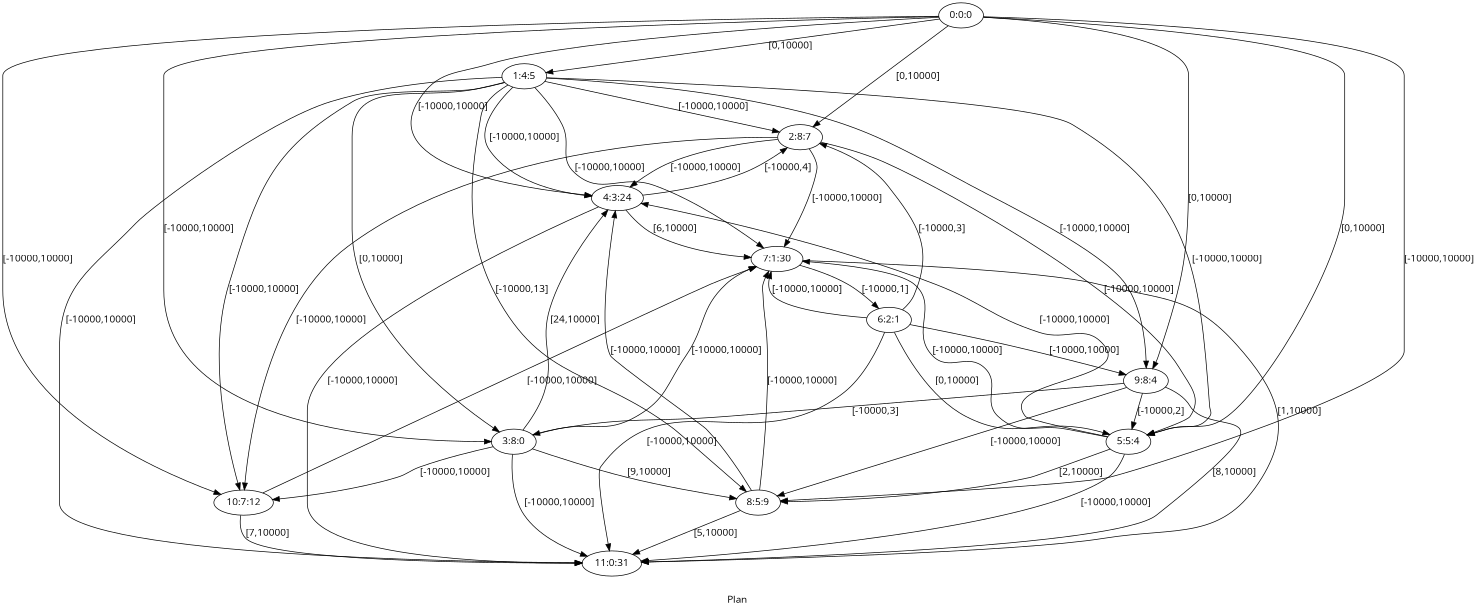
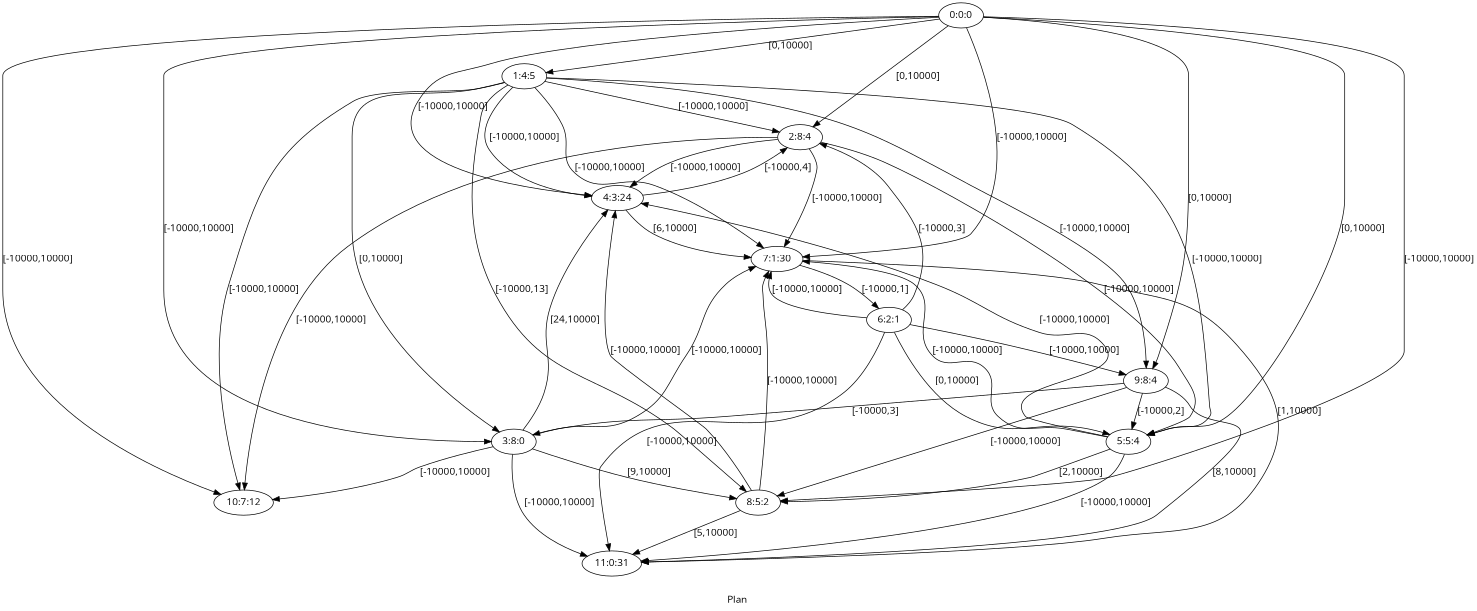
  digraph {
    fldt=0.691401
    fontname="Open Sans"
    label="Plan "
    nodesep=.45
    rankdir=TB
    node [fontname="Open Sans"]
    edge [fontname="Open Sans"]
    n1 [label="1:4:5"]
    "0:0:0"
-   "2:8:4" [label="2:8:7"]
+   "2:8:4"
    "3:8:0"
    "4:3:24"
    "5:5:4"
    "7:1:30"
-   "8:5:9"
+   "8:5:9" [label="8:5:2"]
    "9:8:4"
    "10:7:12"
    "11:0:31"
    "6:2:1"
    n1 -> "2:8:4" [label="[-10000,10000]"]
    n1 -> "3:8:0" [label="[0,10000]"]
    n1 -> "4:3:24" [label="[-10000,10000]"]
    n1 -> "5:5:4" [label="[-10000,10000]"]
    n1 -> "7:1:30" [label="[-10000,10000]"]
    n1 -> "8:5:9" [label="[-10000,13]"]
    n1 -> "9:8:4" [label="[-10000,10000]"]
    n1 -> "10:7:12" [label="[-10000,10000]"]
-   n1 -> "11:0:31" [label="[-10000,10000]"]
    "0:0:0" -> n1 [label="[0,10000]"]
    "0:0:0" -> "2:8:4" [label="[0,10000]"]
    "0:0:0" -> "3:8:0" [label="[-10000,10000]"]
    "0:0:0" -> "4:3:24" [label="[-10000,10000]"]
    "0:0:0" -> "5:5:4" [label="[0,10000]"]
-   "10:7:12" -> "7:1:30" [label="[-10000,10000]"]
+   "0:0:0" -> "7:1:30" [label="[-10000,10000]"]
    "0:0:0" -> "8:5:9" [label="[-10000,10000]"]
    "0:0:0" -> "9:8:4" [label="[0,10000]"]
    "0:0:0" -> "10:7:12" [label="[-10000,10000]"]
    "2:8:4" -> "4:3:24" [label="[-10000,10000]"]
    "2:8:4" -> "5:5:4" [label="[-10000,10000]"]
    "2:8:4" -> "7:1:30" [label="[-10000,10000]"]
    "2:8:4" -> "10:7:12" [label="[-10000,10000]"]
    "3:8:0" -> "4:3:24" [label="[24,10000]"]
    "3:8:0" -> "7:1:30" [label="[-10000,10000]"]
    "3:8:0" -> "8:5:9" [label="[9,10000]"]
    "3:8:0" -> "10:7:12" [label="[-10000,10000]"]
    "3:8:0" -> "11:0:31" [label="[-10000,10000]"]
    "4:3:24" -> "2:8:4" [label="[-10000,4]"]
    "4:3:24" -> "7:1:30" [label="[6,10000]"]
-   "4:3:24" -> "11:0:31" [label="[-10000,10000]"]
    "5:5:4" -> "4:3:24" [label="[-10000,10000]"]
    "5:5:4" -> "7:1:30" [label="[-10000,10000]"]
    "5:5:4" -> "8:5:9" [label="[2,10000]"]
    "5:5:4" -> "11:0:31" [label="[-10000,10000]"]
    "7:1:30" -> "11:0:31" [label="[1,10000]"]
    "7:1:30" -> "6:2:1" [label="[-10000,1]"]
    "8:5:9" -> "4:3:24" [label="[-10000,10000]"]
    "8:5:9" -> "7:1:30" [label="[-10000,10000]"]
    "8:5:9" -> "11:0:31" [label="[5,10000]"]
    "9:8:4" -> "3:8:0" [label="[-10000,3]"]
    "9:8:4" -> "5:5:4" [label="[-10000,2]"]
    "9:8:4" -> "8:5:9" [label="[-10000,10000]"]
    "9:8:4" -> "11:0:31" [label="[8,10000]"]
-   "10:7:12" -> "11:0:31" [label="[7,10000]"]
    "6:2:1" -> "2:8:4" [label="[-10000,3]"]
    "6:2:1" -> "5:5:4" [label="[0,10000]"]
    "6:2:1" -> "7:1:30" [label="[-10000,10000]"]
    "6:2:1" -> "9:8:4" [label="[-10000,10000]"]
    "6:2:1" -> "11:0:31" [label="[-10000,10000]"]
  }
